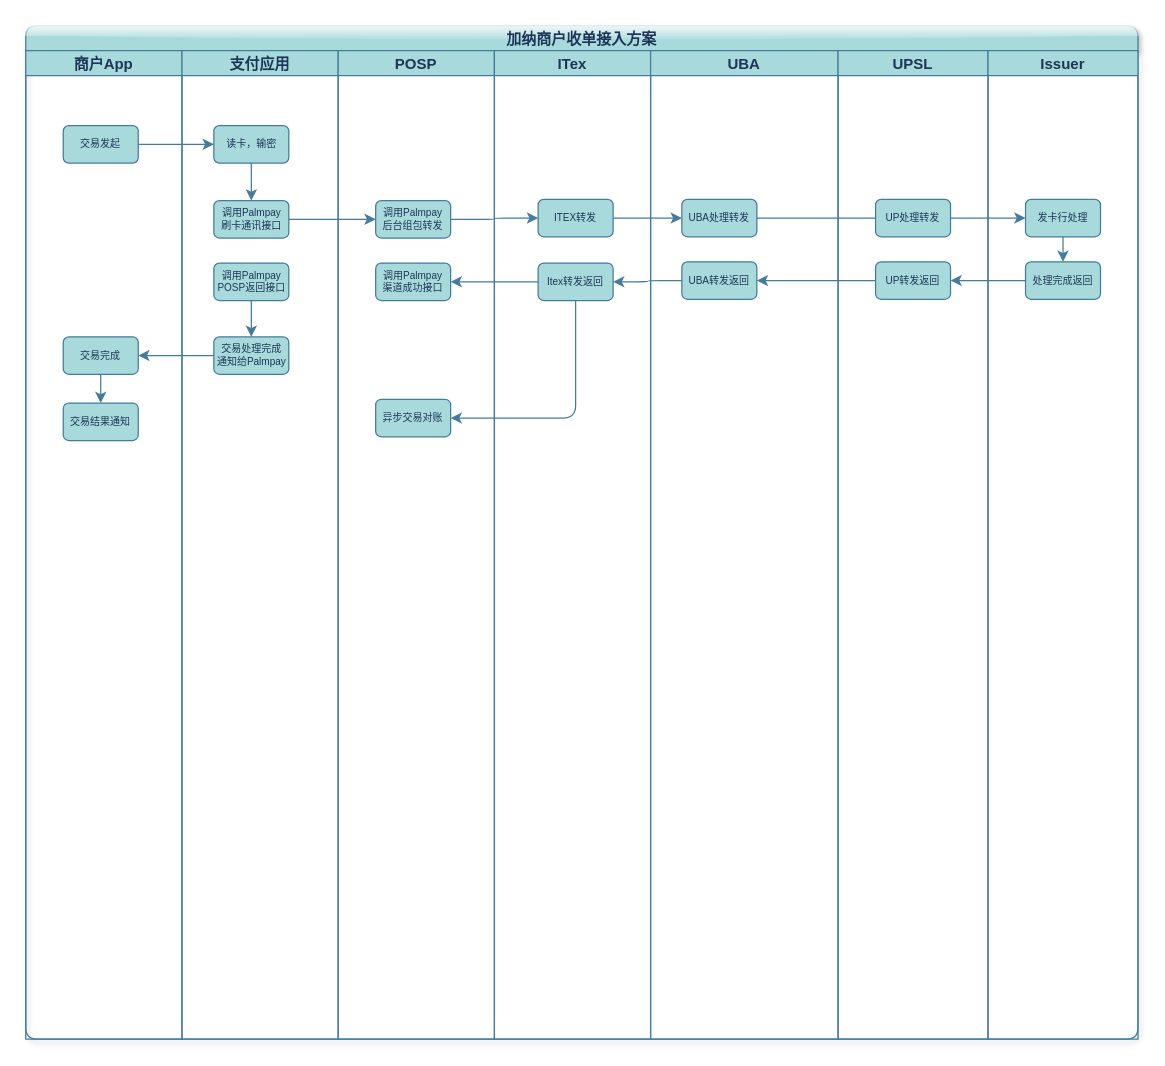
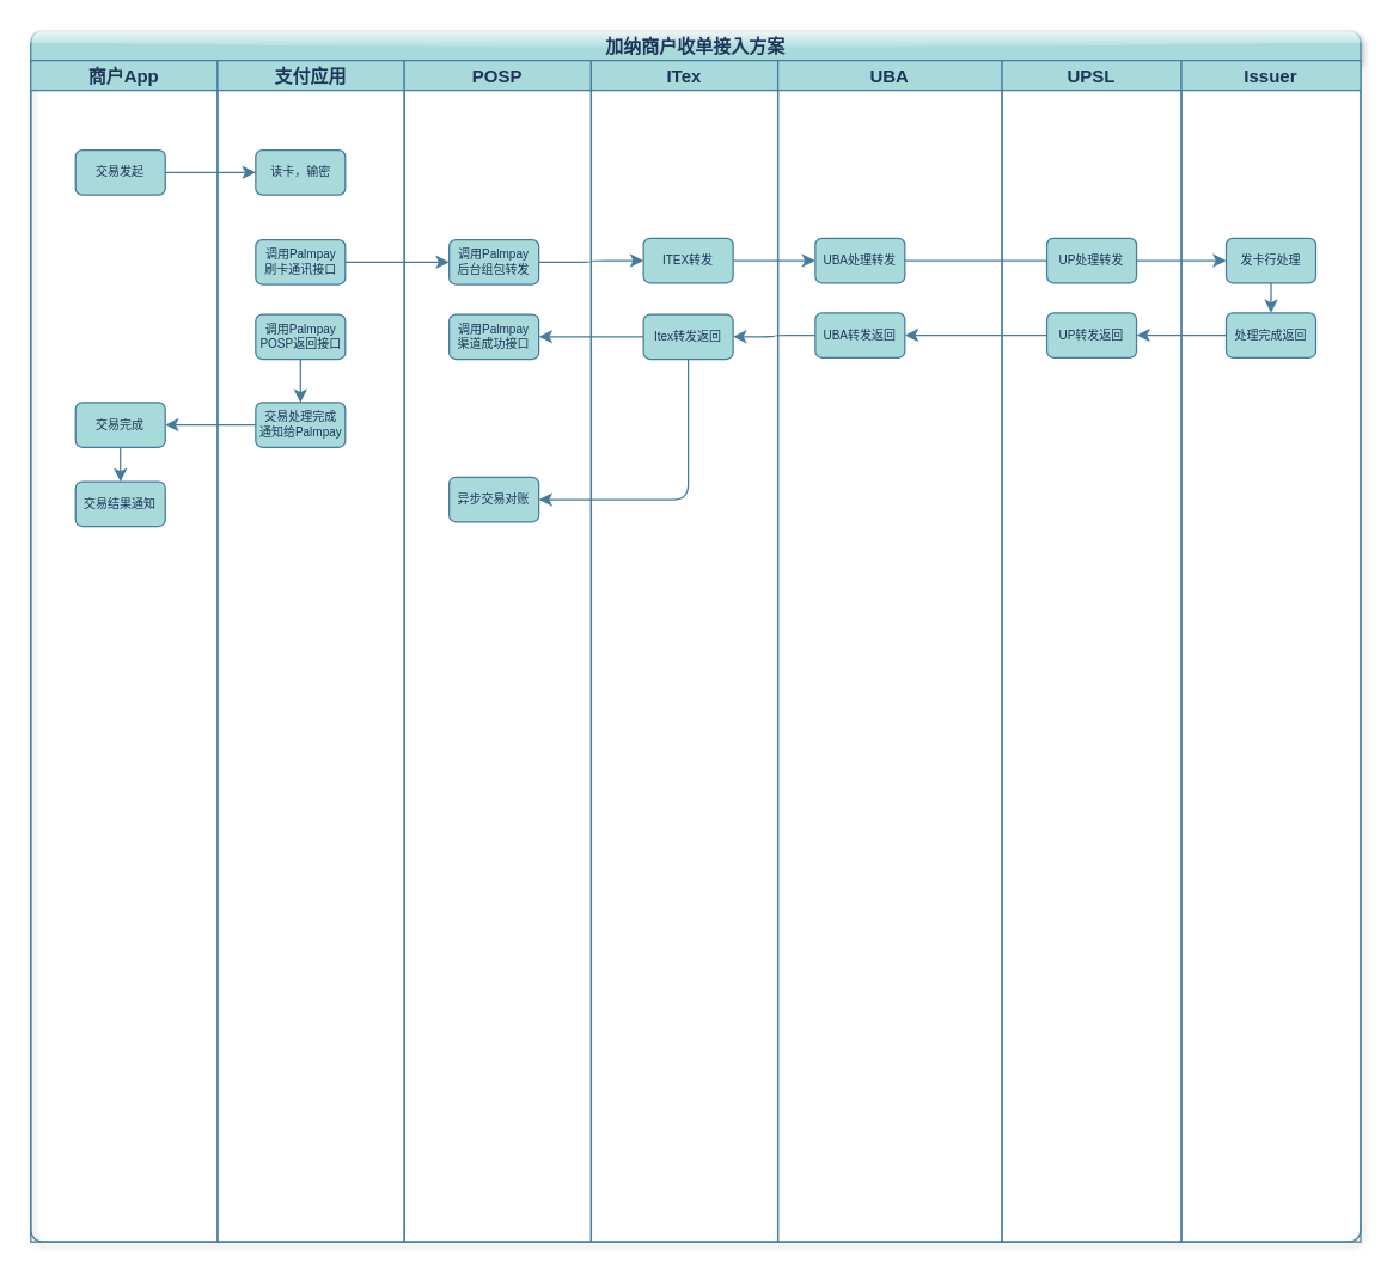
  <mxCell id="0" />
  <mxCell id="1" parent="0" />
  <mxCell id="2" value="加纳商户收单接入方案" style="swimlane;childLayout=stackLayout;resizeParent=1;resizeParentMax=0;startSize=20;rounded=1;sketch=0;fontColor=#1D3557;strokeColor=#457B9D;fillColor=#A8DADC;glass=1;shadow=1;aspect=fixed;" vertex="1" parent="1"><mxGeometry x="20" y="20" width="890" height="810.91" as="geometry"><mxRectangle x="155" y="330" width="150" height="20" as="alternateBounds" /></mxGeometry></mxCell>
  <mxCell id="3" value="商户App" style="swimlane;startSize=20;rounded=0;sketch=0;fontColor=#1D3557;strokeColor=#457B9D;fillColor=#A8DADC;aspect=fixed;" vertex="1" parent="2"><mxGeometry y="20" width="125" height="790.91" as="geometry"><mxRectangle y="20" width="30" height="460" as="alternateBounds" /></mxGeometry></mxCell>
  <mxCell id="4" value="交易发起" style="rounded=1;whiteSpace=wrap;html=1;sketch=0;fontColor=#1D3557;strokeColor=#457B9D;fillColor=#A8DADC;fontSize=8;" vertex="1" parent="3"><mxGeometry x="30" y="60" width="60" height="30" as="geometry" /></mxCell>
  <mxCell id="5" value="交易完成" style="rounded=1;whiteSpace=wrap;html=1;sketch=0;fontColor=#1D3557;strokeColor=#457B9D;fillColor=#A8DADC;fontSize=8;" vertex="1" parent="3"><mxGeometry x="30" y="229" width="60" height="30" as="geometry" /></mxCell>
  <mxCell id="6" value="交易结果通知" style="rounded=1;whiteSpace=wrap;html=1;sketch=0;fontColor=#1D3557;strokeColor=#457B9D;fillColor=#A8DADC;fontSize=8;" vertex="1" parent="3"><mxGeometry x="30" y="282" width="60" height="30" as="geometry" /></mxCell>
  <mxCell id="7" style="edgeStyle=orthogonalEdgeStyle;curved=0;rounded=1;sketch=0;orthogonalLoop=1;jettySize=auto;html=1;exitX=0.5;exitY=1;exitDx=0;exitDy=0;entryX=0.5;entryY=0;entryDx=0;entryDy=0;fontSize=8;fontColor=#1D3557;strokeColor=#457B9D;fillColor=#A8DADC;" edge="1" parent="3" source="5" target="6"><mxGeometry relative="1" as="geometry" /></mxCell>
  <mxCell id="8" value="支付应用" style="swimlane;startSize=20;rounded=0;sketch=0;fontColor=#1D3557;strokeColor=#457B9D;fillColor=#A8DADC;aspect=fixed;" vertex="1" parent="2"><mxGeometry x="125" y="20" width="125" height="790.91" as="geometry" /></mxCell>
- <mxCell id="9" style="edgeStyle=orthogonalEdgeStyle;curved=0;rounded=1;sketch=0;orthogonalLoop=1;jettySize=auto;html=1;exitX=0.5;exitY=1;exitDx=0;exitDy=0;entryX=0.5;entryY=0;entryDx=0;entryDy=0;fontSize=8;fontColor=#1D3557;strokeColor=#457B9D;fillColor=#A8DADC;" edge="1" parent="8" source="10" target="11"><mxGeometry relative="1" as="geometry" /></mxCell>
  <mxCell id="10" value="读卡，输密" style="rounded=1;whiteSpace=wrap;html=1;sketch=0;fontColor=#1D3557;strokeColor=#457B9D;fillColor=#A8DADC;fontSize=8;" vertex="1" parent="8"><mxGeometry x="25.5" y="60" width="60" height="30" as="geometry" /></mxCell>
  <mxCell id="11" value="调用Palmpay&lt;br&gt;刷卡通讯接口" style="rounded=1;whiteSpace=wrap;html=1;sketch=0;fontColor=#1D3557;strokeColor=#457B9D;fillColor=#A8DADC;fontSize=8;" vertex="1" parent="8"><mxGeometry x="25.5" y="120" width="60" height="30" as="geometry" /></mxCell>
  <mxCell id="12" style="edgeStyle=orthogonalEdgeStyle;curved=0;rounded=1;sketch=0;orthogonalLoop=1;jettySize=auto;html=1;exitX=0.5;exitY=1;exitDx=0;exitDy=0;fontSize=8;fontColor=#1D3557;strokeColor=#457B9D;fillColor=#A8DADC;" edge="1" parent="8" source="13" target="14"><mxGeometry relative="1" as="geometry" /></mxCell>
  <mxCell id="13" value="调用Palmpay&lt;br&gt;POSP返回接口" style="rounded=1;whiteSpace=wrap;html=1;sketch=0;fontColor=#1D3557;strokeColor=#457B9D;fillColor=#A8DADC;fontSize=8;" vertex="1" parent="8"><mxGeometry x="25.5" y="170" width="60" height="30" as="geometry" /></mxCell>
  <mxCell id="14" value="交易处理完成&lt;br&gt;通知给Palmpay" style="rounded=1;whiteSpace=wrap;html=1;sketch=0;fontColor=#1D3557;strokeColor=#457B9D;fillColor=#A8DADC;fontSize=8;" vertex="1" parent="8"><mxGeometry x="25.5" y="229" width="60" height="30" as="geometry" /></mxCell>
  <mxCell id="15" value="POSP" style="swimlane;startSize=20;rounded=0;sketch=0;fontColor=#1D3557;strokeColor=#457B9D;fillColor=#A8DADC;aspect=fixed;" vertex="1" parent="2"><mxGeometry x="250" y="20" width="125" height="790.91" as="geometry" /></mxCell>
  <mxCell id="16" value="调用Palmpay&lt;br&gt;后台组包转发" style="rounded=1;whiteSpace=wrap;html=1;sketch=0;fontColor=#1D3557;strokeColor=#457B9D;fillColor=#A8DADC;fontSize=8;" vertex="1" parent="15"><mxGeometry x="30" y="120" width="60" height="30" as="geometry" /></mxCell>
  <mxCell id="17" value="调用Palmpay&lt;br&gt;渠道成功接口" style="rounded=1;whiteSpace=wrap;html=1;sketch=0;fontColor=#1D3557;strokeColor=#457B9D;fillColor=#A8DADC;fontSize=8;" vertex="1" parent="15"><mxGeometry x="30" y="170" width="60" height="30" as="geometry" /></mxCell>
  <mxCell id="18" value="异步交易对账" style="rounded=1;whiteSpace=wrap;html=1;sketch=0;fontColor=#1D3557;strokeColor=#457B9D;fillColor=#A8DADC;fontSize=8;" vertex="1" parent="15"><mxGeometry x="30" y="279" width="60" height="30" as="geometry" /></mxCell>
  <mxCell id="19" style="edgeStyle=orthogonalEdgeStyle;curved=0;rounded=1;sketch=0;orthogonalLoop=1;jettySize=auto;html=1;exitX=1;exitY=0.5;exitDx=0;exitDy=0;fontSize=8;fontColor=#1D3557;strokeColor=#457B9D;fillColor=#A8DADC;" edge="1" parent="2" source="11" target="16"><mxGeometry relative="1" as="geometry" /></mxCell>
  <mxCell id="20" style="edgeStyle=orthogonalEdgeStyle;curved=0;rounded=1;sketch=0;orthogonalLoop=1;jettySize=auto;html=1;exitX=1;exitY=0.5;exitDx=0;exitDy=0;fontSize=8;fontColor=#1D3557;strokeColor=#457B9D;fillColor=#A8DADC;" edge="1" parent="2" source="4" target="10"><mxGeometry relative="1" as="geometry" /></mxCell>
  <mxCell id="21" value="" style="edgeStyle=orthogonalEdgeStyle;curved=0;rounded=1;sketch=0;orthogonalLoop=1;jettySize=auto;html=1;fontSize=8;fontColor=#1D3557;strokeColor=#457B9D;fillColor=#A8DADC;" edge="1" parent="2" source="16" target="33"><mxGeometry relative="1" as="geometry" /></mxCell>
  <mxCell id="22" style="edgeStyle=orthogonalEdgeStyle;curved=0;rounded=1;sketch=0;orthogonalLoop=1;jettySize=auto;html=1;exitX=1;exitY=0.5;exitDx=0;exitDy=0;entryX=0;entryY=0.5;entryDx=0;entryDy=0;fontSize=8;fontColor=#1D3557;strokeColor=#457B9D;fillColor=#A8DADC;" edge="1" parent="2" source="33" target="35"><mxGeometry relative="1" as="geometry" /></mxCell>
  <mxCell id="23" style="edgeStyle=orthogonalEdgeStyle;curved=0;rounded=1;sketch=0;orthogonalLoop=1;jettySize=auto;html=1;exitX=1;exitY=0.5;exitDx=0;exitDy=0;entryX=0;entryY=0.5;entryDx=0;entryDy=0;fontSize=8;fontColor=#1D3557;strokeColor=#457B9D;fillColor=#A8DADC;endArrow=none;" edge="1" parent="2" source="35" target="38"><mxGeometry relative="1" as="geometry" /></mxCell>
  <mxCell id="24" style="edgeStyle=orthogonalEdgeStyle;curved=0;rounded=1;sketch=0;orthogonalLoop=1;jettySize=auto;html=1;exitX=0;exitY=0.5;exitDx=0;exitDy=0;entryX=1;entryY=0.5;entryDx=0;entryDy=0;fontSize=8;fontColor=#1D3557;strokeColor=#457B9D;fillColor=#A8DADC;" edge="1" parent="2" source="39" target="36"><mxGeometry relative="1" as="geometry" /></mxCell>
  <mxCell id="25" style="edgeStyle=orthogonalEdgeStyle;curved=0;rounded=1;sketch=0;orthogonalLoop=1;jettySize=auto;html=1;exitX=0;exitY=0.5;exitDx=0;exitDy=0;fontSize=8;fontColor=#1D3557;strokeColor=#457B9D;fillColor=#A8DADC;" edge="1" parent="2" source="36" target="32"><mxGeometry relative="1" as="geometry" /></mxCell>
  <mxCell id="26" style="edgeStyle=orthogonalEdgeStyle;curved=0;rounded=1;sketch=0;orthogonalLoop=1;jettySize=auto;html=1;exitX=0;exitY=0.5;exitDx=0;exitDy=0;fontSize=8;fontColor=#1D3557;strokeColor=#457B9D;fillColor=#A8DADC;" edge="1" parent="2" source="32" target="17"><mxGeometry relative="1" as="geometry" /></mxCell>
  <mxCell id="27" style="edgeStyle=orthogonalEdgeStyle;curved=0;rounded=1;sketch=0;orthogonalLoop=1;jettySize=auto;html=1;exitX=0;exitY=0.5;exitDx=0;exitDy=0;entryX=1;entryY=0.5;entryDx=0;entryDy=0;fontSize=8;fontColor=#1D3557;strokeColor=#457B9D;fillColor=#A8DADC;" edge="1" parent="2" source="14" target="5"><mxGeometry relative="1" as="geometry" /></mxCell>
  <mxCell id="28" style="edgeStyle=orthogonalEdgeStyle;curved=0;rounded=1;sketch=0;orthogonalLoop=1;jettySize=auto;html=1;exitX=0.5;exitY=1;exitDx=0;exitDy=0;entryX=1;entryY=0.5;entryDx=0;entryDy=0;fontSize=8;fontColor=#1D3557;strokeColor=#457B9D;fillColor=#A8DADC;" edge="1" parent="2" source="32" target="18"><mxGeometry relative="1" as="geometry" /></mxCell>
  <mxCell id="29" style="edgeStyle=orthogonalEdgeStyle;curved=0;rounded=1;sketch=0;orthogonalLoop=1;jettySize=auto;html=1;exitX=1;exitY=0.5;exitDx=0;exitDy=0;fontSize=8;fontColor=#FF0000;strokeColor=#457B9D;fillColor=#A8DADC;" edge="1" parent="2" source="38" target="41"><mxGeometry relative="1" as="geometry" /></mxCell>
  <mxCell id="30" style="edgeStyle=orthogonalEdgeStyle;curved=0;rounded=1;sketch=0;orthogonalLoop=1;jettySize=auto;html=1;exitX=0;exitY=0.5;exitDx=0;exitDy=0;fontSize=8;fontColor=#FF0000;strokeColor=#457B9D;fillColor=#A8DADC;" edge="1" parent="2" source="42" target="39"><mxGeometry relative="1" as="geometry" /></mxCell>
  <mxCell id="31" value="ITex" style="swimlane;startSize=20;rounded=0;sketch=0;fontColor=#1D3557;strokeColor=#457B9D;fillColor=#A8DADC;aspect=fixed;" vertex="1" parent="2"><mxGeometry x="375" y="20" width="125" height="790.91" as="geometry" /></mxCell>
  <mxCell id="32" value="Itex转发返回" style="rounded=1;whiteSpace=wrap;html=1;sketch=0;fontColor=#1D3557;strokeColor=#457B9D;fillColor=#A8DADC;fontSize=8;" vertex="1" parent="31"><mxGeometry x="35" y="170" width="60" height="30" as="geometry" /></mxCell>
  <mxCell id="33" value="ITEX转发" style="rounded=1;whiteSpace=wrap;html=1;sketch=0;fontColor=#1D3557;strokeColor=#457B9D;fillColor=#A8DADC;fontSize=8;" vertex="1" parent="31"><mxGeometry x="35" y="119" width="60" height="30" as="geometry" /></mxCell>
  <mxCell id="34" value="UBA" style="swimlane;startSize=20;rounded=0;sketch=0;fontColor=#1D3557;strokeColor=#457B9D;fillColor=#A8DADC;aspect=fixed;" vertex="1" parent="2"><mxGeometry x="500" y="20" width="150" height="790.91" as="geometry" /></mxCell>
  <mxCell id="35" value="UBA处理转发" style="rounded=1;whiteSpace=wrap;html=1;sketch=0;fontColor=#1D3557;strokeColor=#457B9D;fillColor=#A8DADC;fontSize=8;" vertex="1" parent="34"><mxGeometry x="25" y="119" width="60" height="30" as="geometry" /></mxCell>
  <mxCell id="36" value="UBA转发返回" style="rounded=1;whiteSpace=wrap;html=1;sketch=0;fontColor=#1D3557;strokeColor=#457B9D;fillColor=#A8DADC;fontSize=8;" vertex="1" parent="34"><mxGeometry x="25" y="169" width="60" height="30" as="geometry" /></mxCell>
  <mxCell id="37" value="UPSL" style="swimlane;startSize=20;rounded=0;sketch=0;fontColor=#1D3557;strokeColor=#457B9D;fillColor=#A8DADC;aspect=fixed;" vertex="1" parent="2"><mxGeometry x="650" y="20" width="120" height="790.91" as="geometry" /></mxCell>
  <mxCell id="38" value="UP处理转发" style="rounded=1;whiteSpace=wrap;html=1;sketch=0;fontColor=#1D3557;strokeColor=#457B9D;fillColor=#A8DADC;fontSize=8;" vertex="1" parent="37"><mxGeometry x="30" y="119" width="60" height="30" as="geometry" /></mxCell>
  <mxCell id="39" value="UP转发返回" style="rounded=1;whiteSpace=wrap;html=1;sketch=0;fontColor=#1D3557;strokeColor=#457B9D;fillColor=#A8DADC;fontSize=8;" vertex="1" parent="37"><mxGeometry x="30" y="169" width="60" height="30" as="geometry" /></mxCell>
  <mxCell id="40" value="Issuer" style="swimlane;startSize=20;rounded=0;sketch=0;fontColor=#1D3557;strokeColor=#457B9D;fillColor=#A8DADC;aspect=fixed;" vertex="1" parent="2"><mxGeometry x="770" y="20" width="120" height="790.91" as="geometry" /></mxCell>
  <mxCell id="41" value="发卡行处理" style="rounded=1;whiteSpace=wrap;html=1;sketch=0;fontColor=#1D3557;strokeColor=#457B9D;fillColor=#A8DADC;fontSize=8;" vertex="1" parent="40"><mxGeometry x="30" y="119" width="60" height="30" as="geometry" /></mxCell>
  <mxCell id="42" value="处理完成返回" style="rounded=1;whiteSpace=wrap;html=1;sketch=0;fontColor=#1D3557;strokeColor=#457B9D;fillColor=#A8DADC;fontSize=8;" vertex="1" parent="40"><mxGeometry x="30" y="169" width="60" height="30" as="geometry" /></mxCell>
  <mxCell id="43" style="edgeStyle=orthogonalEdgeStyle;curved=0;rounded=1;sketch=0;orthogonalLoop=1;jettySize=auto;html=1;exitX=0.5;exitY=1;exitDx=0;exitDy=0;entryX=0.5;entryY=0;entryDx=0;entryDy=0;fontSize=8;fontColor=#1D3557;strokeColor=#457B9D;fillColor=#A8DADC;" edge="1" parent="40" source="41" target="42"><mxGeometry relative="1" as="geometry" /></mxCell>
